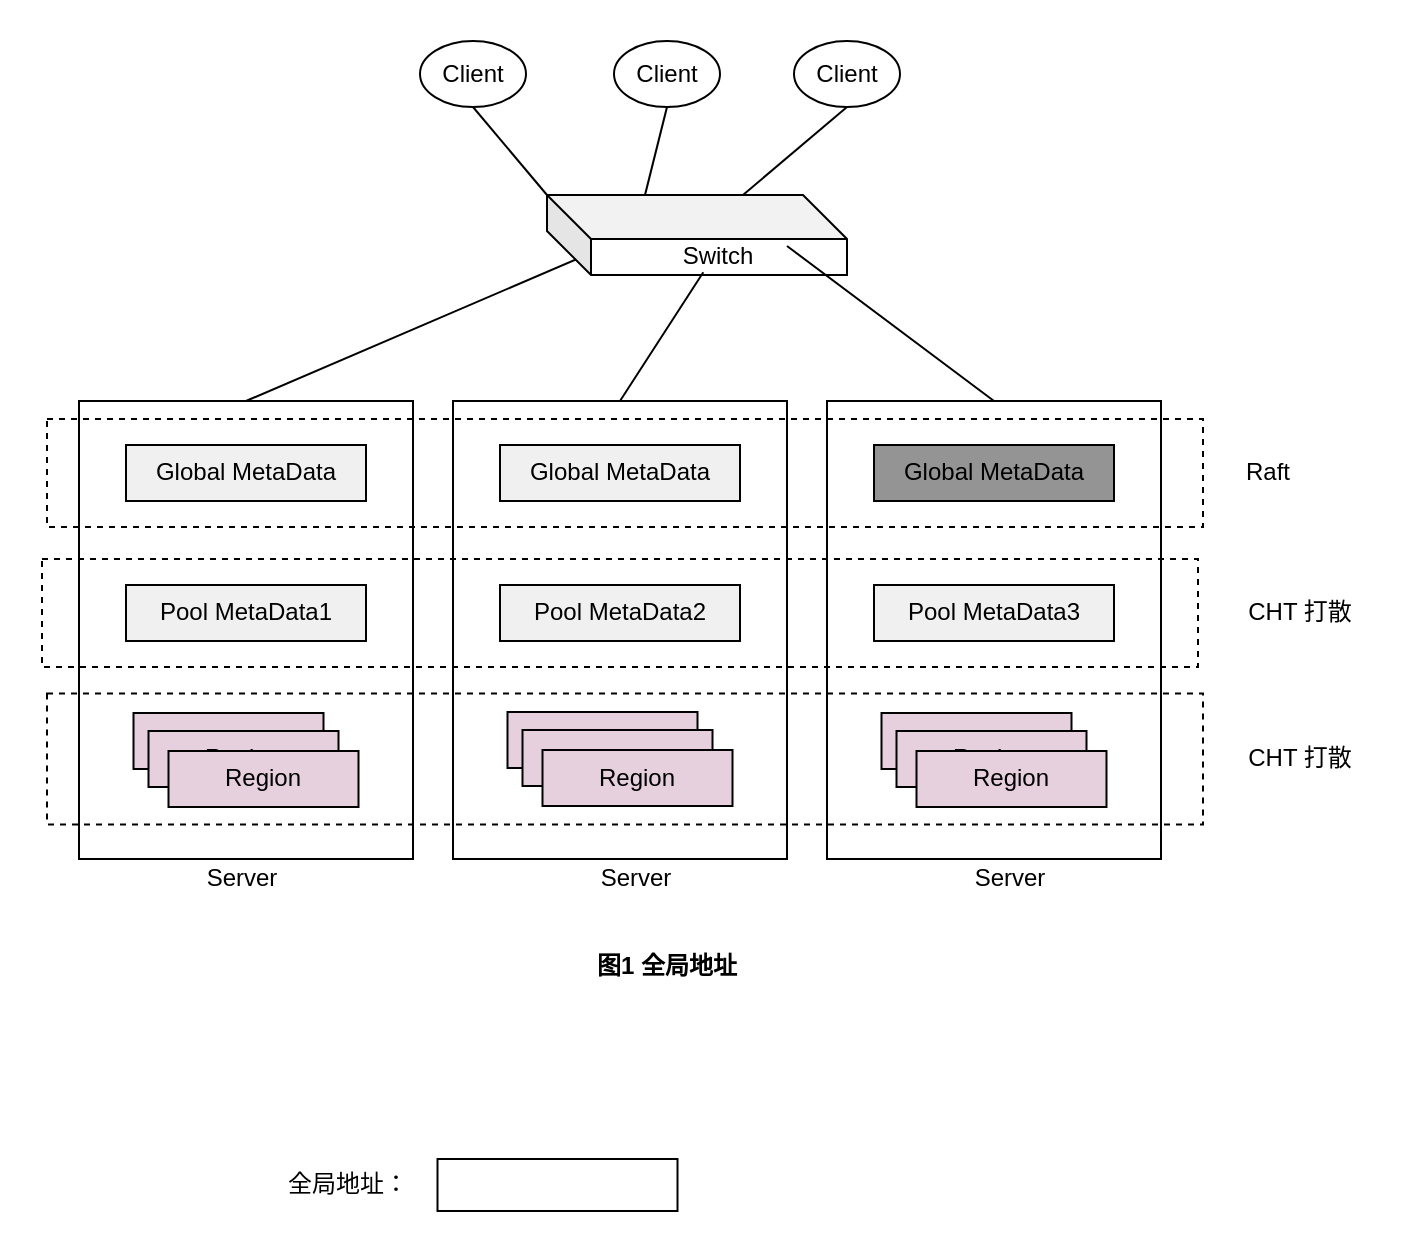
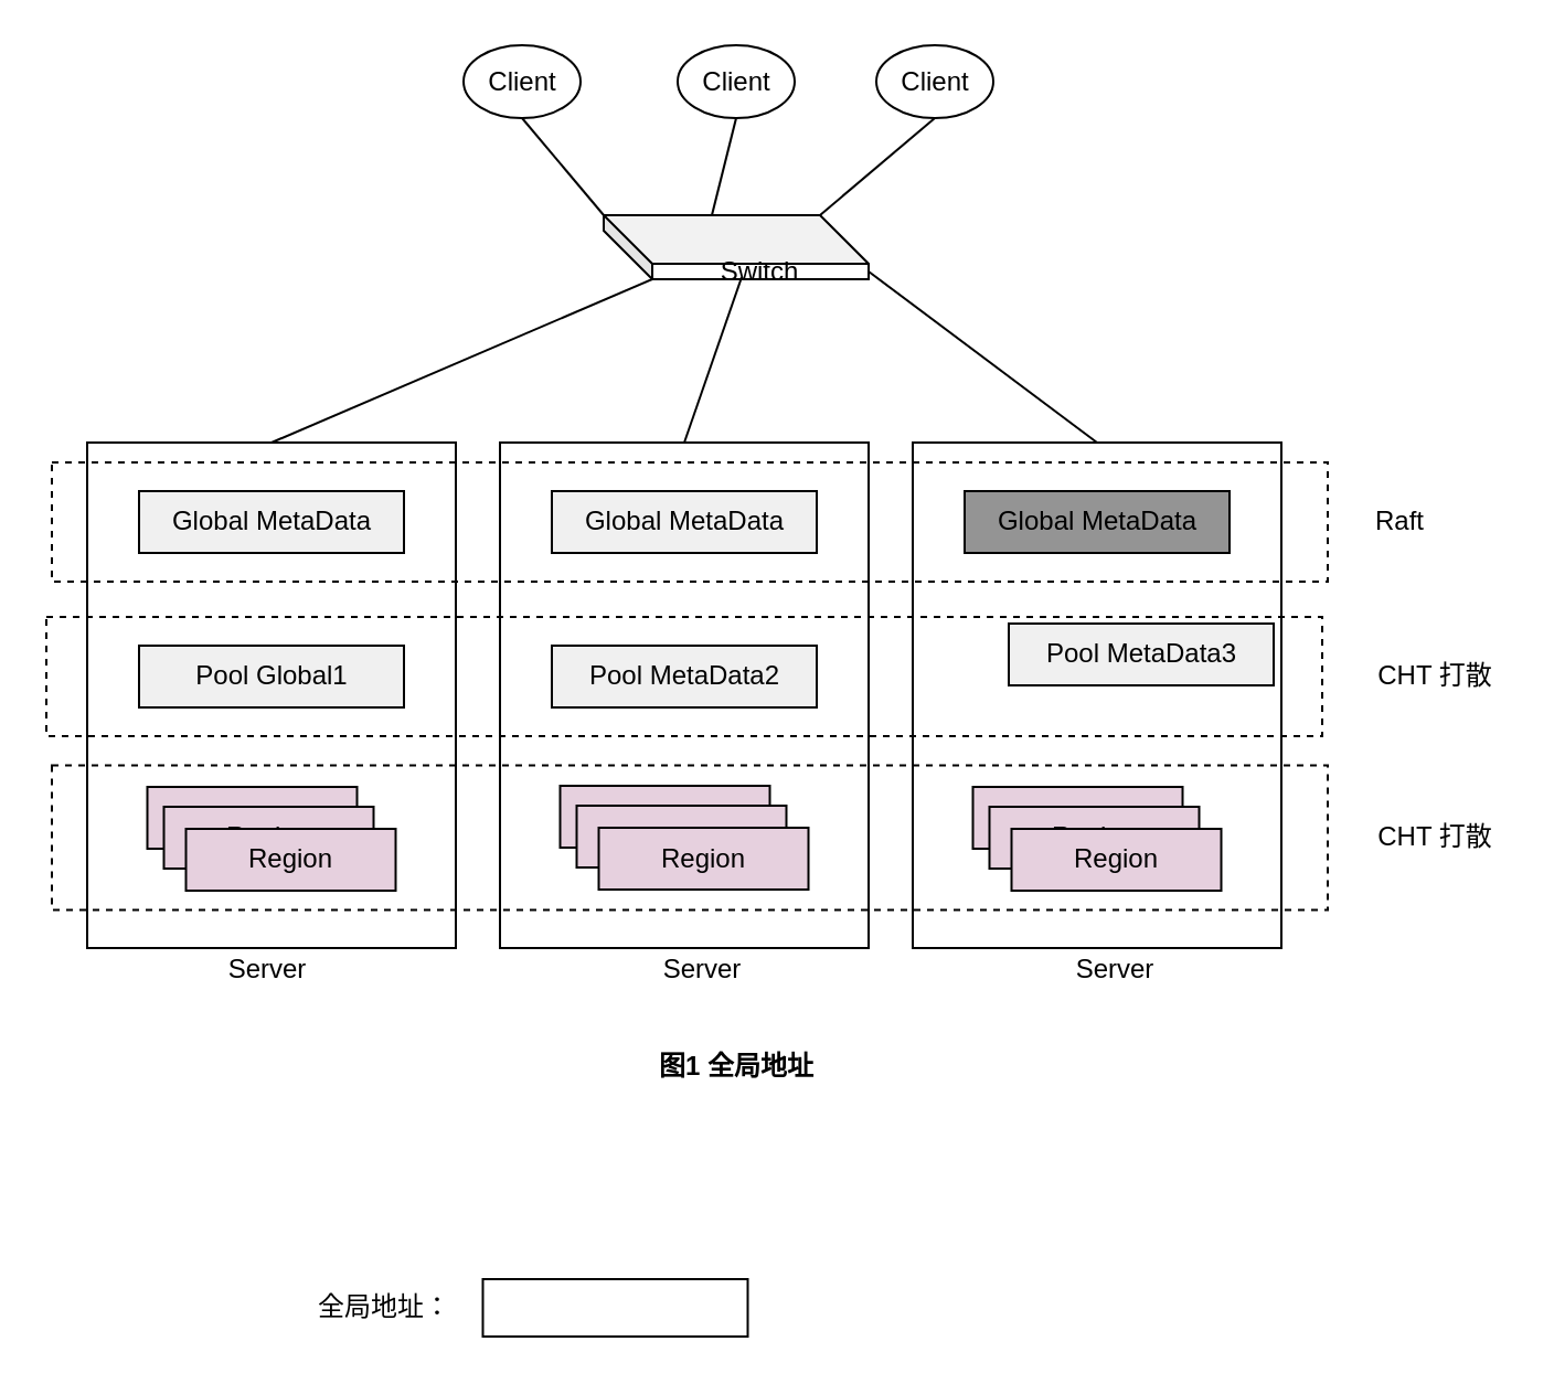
  <mxCell id="0" />
  <mxCell id="1" parent="0" />
  <mxCell id="2" value="" style="rounded=0;whiteSpace=wrap;html=1;" vertex="1" parent="1"><mxGeometry x="39" y="200" width="167" height="229" as="geometry" /></mxCell>
  <mxCell id="3" style="rounded=0;orthogonalLoop=1;jettySize=auto;html=1;exitX=0;exitY=0;exitDx=22;exitDy=29;exitPerimeter=0;entryX=0.5;entryY=0;entryDx=0;entryDy=0;endArrow=none;endFill=0;startArrow=none;startFill=0;" edge="1" parent="1" source="4" target="2"><mxGeometry relative="1" as="geometry" /></mxCell>
- <mxCell id="4" value="Switch" style="shape=cube;whiteSpace=wrap;html=1;boundedLbl=1;backgroundOutline=1;darkOpacity=0.05;darkOpacity2=0.1;size=22;" vertex="1" parent="1"><mxGeometry x="273" y="97" width="150" height="40" as="geometry" /></mxCell>
+ <mxCell id="4" value="Switch" style="shape=cube;whiteSpace=wrap;html=1;boundedLbl=1;backgroundOutline=1;darkOpacity=0.05;darkOpacity2=0.1;size=22;" vertex="1" parent="1"><mxGeometry x="273" y="97" width="120" height="29" as="geometry" /></mxCell>
  <mxCell id="5" style="rounded=0;orthogonalLoop=1;jettySize=auto;html=1;exitX=0.521;exitY=0.966;exitDx=0;exitDy=0;exitPerimeter=0;entryX=0.5;entryY=0;entryDx=0;entryDy=0;endArrow=none;endFill=0;startArrow=none;startFill=0;" edge="1" parent="1" source="4" target="13"><mxGeometry relative="1" as="geometry"><mxPoint x="567" y="296" as="sourcePoint" /><mxPoint x="319" y="205" as="targetPoint" /></mxGeometry></mxCell>
  <mxCell id="6" style="rounded=0;orthogonalLoop=1;jettySize=auto;html=1;exitX=0;exitY=0;exitDx=120;exitDy=25.5;exitPerimeter=0;entryX=0.5;entryY=0;entryDx=0;entryDy=0;endArrow=none;endFill=0;startArrow=none;startFill=0;" edge="1" parent="1" source="4" target="14"><mxGeometry relative="1" as="geometry"><mxPoint x="607.52" y="295.014" as="sourcePoint" /><mxPoint x="558.5" y="209" as="targetPoint" /></mxGeometry></mxCell>
  <mxCell id="7" value="Client" style="ellipse;whiteSpace=wrap;html=1;" vertex="1" parent="1"><mxGeometry x="209.5" y="20" width="53" height="33" as="geometry" /></mxCell>
  <mxCell id="8" value="Client" style="ellipse;whiteSpace=wrap;html=1;" vertex="1" parent="1"><mxGeometry x="306.5" y="20" width="53" height="33" as="geometry" /></mxCell>
  <mxCell id="9" value="Client" style="ellipse;whiteSpace=wrap;html=1;" vertex="1" parent="1"><mxGeometry x="396.5" y="20" width="53" height="33" as="geometry" /></mxCell>
  <mxCell id="10" style="rounded=0;orthogonalLoop=1;jettySize=auto;html=1;entryX=0;entryY=0;entryDx=0;entryDy=0;endArrow=none;endFill=0;startArrow=none;startFill=0;exitX=0.5;exitY=1;exitDx=0;exitDy=0;entryPerimeter=0;" edge="1" parent="1" source="7" target="4"><mxGeometry relative="1" as="geometry"><mxPoint x="236.5" y="60" as="sourcePoint" /><mxPoint x="730" y="353" as="targetPoint" /></mxGeometry></mxCell>
  <mxCell id="11" style="rounded=0;orthogonalLoop=1;jettySize=auto;html=1;exitX=0.5;exitY=1;exitDx=0;exitDy=0;entryX=0;entryY=0;entryDx=49;entryDy=0;endArrow=none;endFill=0;startArrow=none;startFill=0;entryPerimeter=0;" edge="1" parent="1" source="8" target="4"><mxGeometry relative="1" as="geometry"><mxPoint x="294" y="130" as="sourcePoint" /><mxPoint x="480" y="353" as="targetPoint" /></mxGeometry></mxCell>
  <mxCell id="12" style="rounded=0;orthogonalLoop=1;jettySize=auto;html=1;exitX=0.5;exitY=1;exitDx=0;exitDy=0;entryX=0;entryY=0;entryDx=98;entryDy=0;endArrow=none;endFill=0;startArrow=none;startFill=0;entryPerimeter=0;" edge="1" parent="1" source="9" target="4"><mxGeometry relative="1" as="geometry"><mxPoint x="343" y="63" as="sourcePoint" /><mxPoint x="332" y="112" as="targetPoint" /></mxGeometry></mxCell>
  <mxCell id="13" value="" style="rounded=0;whiteSpace=wrap;html=1;" vertex="1" parent="1"><mxGeometry x="226" y="200" width="167" height="229" as="geometry" /></mxCell>
  <mxCell id="14" value="" style="rounded=0;whiteSpace=wrap;html=1;" vertex="1" parent="1"><mxGeometry x="413" y="200" width="167" height="229" as="geometry" /></mxCell>
  <mxCell id="15" value="Global MetaData" style="rounded=0;whiteSpace=wrap;html=1;align=center;labelBackgroundColor=none;glass=0;sketch=0;shadow=0;fillColor=#F0F0F0;" vertex="1" parent="1"><mxGeometry x="62.5" y="222" width="120" height="28" as="geometry" /></mxCell>
  <mxCell id="16" value="Global MetaData" style="rounded=0;whiteSpace=wrap;html=1;align=center;labelBackgroundColor=none;glass=0;sketch=0;shadow=0;fillColor=#F0F0F0;" vertex="1" parent="1"><mxGeometry x="249.5" y="222" width="120" height="28" as="geometry" /></mxCell>
  <mxCell id="17" value="Global MetaData" style="rounded=0;whiteSpace=wrap;html=1;align=center;labelBackgroundColor=none;glass=0;sketch=0;shadow=0;fillColor=#949494;" vertex="1" parent="1"><mxGeometry x="436.5" y="222" width="120" height="28" as="geometry" /></mxCell>
  <mxCell id="18" value="" style="rounded=0;whiteSpace=wrap;html=1;shadow=0;glass=0;labelBackgroundColor=none;sketch=0;gradientColor=none;align=left;dashed=1;fillColor=none;" vertex="1" parent="1"><mxGeometry x="23" y="209" width="578" height="54" as="geometry" /></mxCell>
  <mxCell id="19" value="Raft" style="text;html=1;strokeColor=none;fillColor=none;align=center;verticalAlign=middle;whiteSpace=wrap;rounded=0;shadow=0;glass=0;dashed=1;labelBackgroundColor=none;sketch=0;" vertex="1" parent="1"><mxGeometry x="614" y="226" width="40" height="20" as="geometry" /></mxCell>
- <mxCell id="20" value="Pool MetaData1" style="rounded=0;whiteSpace=wrap;html=1;align=center;labelBackgroundColor=none;glass=0;sketch=0;shadow=0;fillColor=#F0F0F0;" vertex="1" parent="1"><mxGeometry x="62.5" y="292" width="120" height="28" as="geometry" /></mxCell>
+ <mxCell id="20" value="Pool Global1" style="rounded=0;whiteSpace=wrap;html=1;align=center;labelBackgroundColor=none;glass=0;sketch=0;shadow=0;fillColor=#F0F0F0;" vertex="1" parent="1"><mxGeometry x="62.5" y="292" width="120" height="28" as="geometry" /></mxCell>
  <mxCell id="21" value="Pool MetaData2" style="rounded=0;whiteSpace=wrap;html=1;align=center;labelBackgroundColor=none;glass=0;sketch=0;shadow=0;fillColor=#F0F0F0;" vertex="1" parent="1"><mxGeometry x="249.5" y="292" width="120" height="28" as="geometry" /></mxCell>
- <mxCell id="22" value="Pool MetaData3" style="rounded=0;whiteSpace=wrap;html=1;align=center;labelBackgroundColor=none;glass=0;sketch=0;shadow=0;fillColor=#F0F0F0;" vertex="1" parent="1"><mxGeometry x="436.5" y="292" width="120" height="28" as="geometry" /></mxCell>
+ <mxCell id="22" value="Pool MetaData3" style="rounded=0;whiteSpace=wrap;html=1;align=center;labelBackgroundColor=none;glass=0;sketch=0;shadow=0;fillColor=#F0F0F0;" vertex="1" parent="1"><mxGeometry x="456.5" y="282" width="120" height="28" as="geometry" /></mxCell>
  <mxCell id="23" value="" style="rounded=0;whiteSpace=wrap;html=1;shadow=0;glass=0;labelBackgroundColor=none;sketch=0;gradientColor=none;align=left;dashed=1;fillColor=none;" vertex="1" parent="1"><mxGeometry x="20.5" y="279" width="578" height="54" as="geometry" /></mxCell>
  <mxCell id="24" value="CHT 打散" style="text;html=1;strokeColor=none;fillColor=none;align=center;verticalAlign=middle;whiteSpace=wrap;rounded=0;shadow=0;glass=0;dashed=1;labelBackgroundColor=none;sketch=0;" vertex="1" parent="1"><mxGeometry x="618" y="296" width="64" height="20" as="geometry" /></mxCell>
  <mxCell id="25" value="&lt;font color=&quot;#000000&quot;&gt;Region&lt;/font&gt;" style="rounded=0;whiteSpace=wrap;html=1;shadow=0;glass=0;labelBackgroundColor=none;sketch=0;gradientColor=none;align=center;fontColor=#FFFFFF;fillColor=#E6D0DE;" vertex="1" parent="1"><mxGeometry x="66.25" y="356" width="95" height="28" as="geometry" /></mxCell>
  <mxCell id="26" value="&lt;font color=&quot;#000000&quot;&gt;Region&lt;/font&gt;" style="rounded=0;whiteSpace=wrap;html=1;shadow=0;glass=0;labelBackgroundColor=none;sketch=0;gradientColor=none;align=center;fontColor=#FFFFFF;fillColor=#E6D0DE;" vertex="1" parent="1"><mxGeometry x="73.75" y="365" width="95" height="28" as="geometry" /></mxCell>
  <mxCell id="27" value="&lt;font color=&quot;#000000&quot;&gt;Region&lt;/font&gt;" style="rounded=0;whiteSpace=wrap;html=1;shadow=0;glass=0;labelBackgroundColor=none;sketch=0;gradientColor=none;align=center;fontColor=#FFFFFF;fillColor=#E6D0DE;" vertex="1" parent="1"><mxGeometry x="83.75" y="375" width="95" height="28" as="geometry" /></mxCell>
  <mxCell id="28" value="&lt;font color=&quot;#000000&quot;&gt;Region&lt;/font&gt;" style="rounded=0;whiteSpace=wrap;html=1;shadow=0;glass=0;labelBackgroundColor=none;sketch=0;gradientColor=none;align=center;fontColor=#FFFFFF;fillColor=#E6D0DE;" vertex="1" parent="1"><mxGeometry x="253.25" y="355.5" width="95" height="28" as="geometry" /></mxCell>
  <mxCell id="29" value="&lt;font color=&quot;#000000&quot;&gt;Region&lt;/font&gt;" style="rounded=0;whiteSpace=wrap;html=1;shadow=0;glass=0;labelBackgroundColor=none;sketch=0;gradientColor=none;align=center;fontColor=#FFFFFF;fillColor=#E6D0DE;" vertex="1" parent="1"><mxGeometry x="260.75" y="364.5" width="95" height="28" as="geometry" /></mxCell>
  <mxCell id="30" value="&lt;font color=&quot;#000000&quot;&gt;Region&lt;/font&gt;" style="rounded=0;whiteSpace=wrap;html=1;shadow=0;glass=0;labelBackgroundColor=none;sketch=0;gradientColor=none;align=center;fontColor=#FFFFFF;fillColor=#E6D0DE;" vertex="1" parent="1"><mxGeometry x="270.75" y="374.5" width="95" height="28" as="geometry" /></mxCell>
  <mxCell id="31" value="&lt;font color=&quot;#000000&quot;&gt;Region&lt;/font&gt;" style="rounded=0;whiteSpace=wrap;html=1;shadow=0;glass=0;labelBackgroundColor=none;sketch=0;gradientColor=none;align=center;fontColor=#FFFFFF;fillColor=#E6D0DE;" vertex="1" parent="1"><mxGeometry x="440.25" y="356" width="95" height="28" as="geometry" /></mxCell>
  <mxCell id="32" value="&lt;font color=&quot;#000000&quot;&gt;Region&lt;/font&gt;" style="rounded=0;whiteSpace=wrap;html=1;shadow=0;glass=0;labelBackgroundColor=none;sketch=0;gradientColor=none;align=center;fontColor=#FFFFFF;fillColor=#E6D0DE;" vertex="1" parent="1"><mxGeometry x="447.75" y="365" width="95" height="28" as="geometry" /></mxCell>
  <mxCell id="33" value="&lt;font color=&quot;#000000&quot;&gt;Region&lt;/font&gt;" style="rounded=0;whiteSpace=wrap;html=1;shadow=0;glass=0;labelBackgroundColor=none;sketch=0;gradientColor=none;align=center;fontColor=#FFFFFF;fillColor=#E6D0DE;" vertex="1" parent="1"><mxGeometry x="457.75" y="375" width="95" height="28" as="geometry" /></mxCell>
  <mxCell id="34" value="" style="rounded=0;whiteSpace=wrap;html=1;shadow=0;glass=0;labelBackgroundColor=none;sketch=0;gradientColor=none;align=left;dashed=1;fillColor=none;" vertex="1" parent="1"><mxGeometry x="23" y="346.25" width="578" height="65.5" as="geometry" /></mxCell>
  <mxCell id="35" value="CHT 打散" style="text;html=1;strokeColor=none;fillColor=none;align=center;verticalAlign=middle;whiteSpace=wrap;rounded=0;shadow=0;glass=0;dashed=1;labelBackgroundColor=none;sketch=0;" vertex="1" parent="1"><mxGeometry x="618" y="369" width="64" height="20" as="geometry" /></mxCell>
  <mxCell id="36" value="Server" style="text;html=1;strokeColor=none;fillColor=none;align=center;verticalAlign=middle;whiteSpace=wrap;rounded=0;shadow=0;glass=0;dashed=1;labelBackgroundColor=none;sketch=0;" vertex="1" parent="1"><mxGeometry x="101.25" y="429" width="40" height="20" as="geometry" /></mxCell>
  <mxCell id="37" value="Server" style="text;html=1;strokeColor=none;fillColor=none;align=center;verticalAlign=middle;whiteSpace=wrap;rounded=0;shadow=0;glass=0;dashed=1;labelBackgroundColor=none;sketch=0;" vertex="1" parent="1"><mxGeometry x="298.25" y="429" width="40" height="20" as="geometry" /></mxCell>
  <mxCell id="38" value="Server" style="text;html=1;strokeColor=none;fillColor=none;align=center;verticalAlign=middle;whiteSpace=wrap;rounded=0;shadow=0;glass=0;dashed=1;labelBackgroundColor=none;sketch=0;" vertex="1" parent="1"><mxGeometry x="485.25" y="429" width="40" height="20" as="geometry" /></mxCell>
  <mxCell id="39" value="&lt;b&gt;图1 全局地址&lt;/b&gt;" style="text;html=1;strokeColor=none;fillColor=none;align=center;verticalAlign=middle;whiteSpace=wrap;rounded=0;shadow=0;glass=0;dashed=1;labelBackgroundColor=none;sketch=0;" vertex="1" parent="1"><mxGeometry x="292.63" y="473" width="80.75" height="20" as="geometry" /></mxCell>
  <mxCell id="40" value="全局地址：" style="text;html=1;strokeColor=none;fillColor=none;align=center;verticalAlign=middle;whiteSpace=wrap;rounded=0;shadow=0;glass=0;dashed=1;labelBackgroundColor=none;sketch=0;" vertex="1" parent="1"><mxGeometry x="141.25" y="582" width="65.75" height="20" as="geometry" /></mxCell>
  <mxCell id="41" value="" style="rounded=0;whiteSpace=wrap;html=1;shadow=0;glass=0;labelBackgroundColor=none;sketch=0;gradientColor=none;fontColor=#FFFFFF;align=left;fillColor=#FFFFFF;" vertex="1" parent="1"><mxGeometry x="218.25" y="579" width="120" height="26" as="geometry" /></mxCell>
